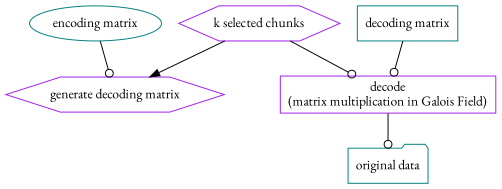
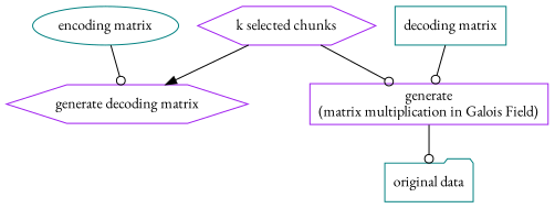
  digraph {
    fontname="EB Garamond"
    node [color=purple fontname="EB Garamond" shape=hexagon]
    edge [arrowhead=odot fontname="EB Garamond"]
    n1 [label="generate\ decoding\ matrix"]
    n2 [color=teal label="decoding\ matrix" shape=box]
-   n3 [label="decode\n\(matrix\ multiplication\ in\ Galois\ Field\)" shape=box]
+   n3 [label="generate\n\(matrix\ multiplication\ in\ Galois\ Field\)" shape=box]
    n4 [color=teal label="original\ data" shape=folder]
    n5 [color=teal label="encoding\ matrix" shape=ellipse]
    n6 [label="k\ selected\ chunks"]
    n2 -> n3
    n3 -> n4
    n5 -> n1
    n6 -> n1 [arrowhead=normal]
    n6 -> n3
  }
